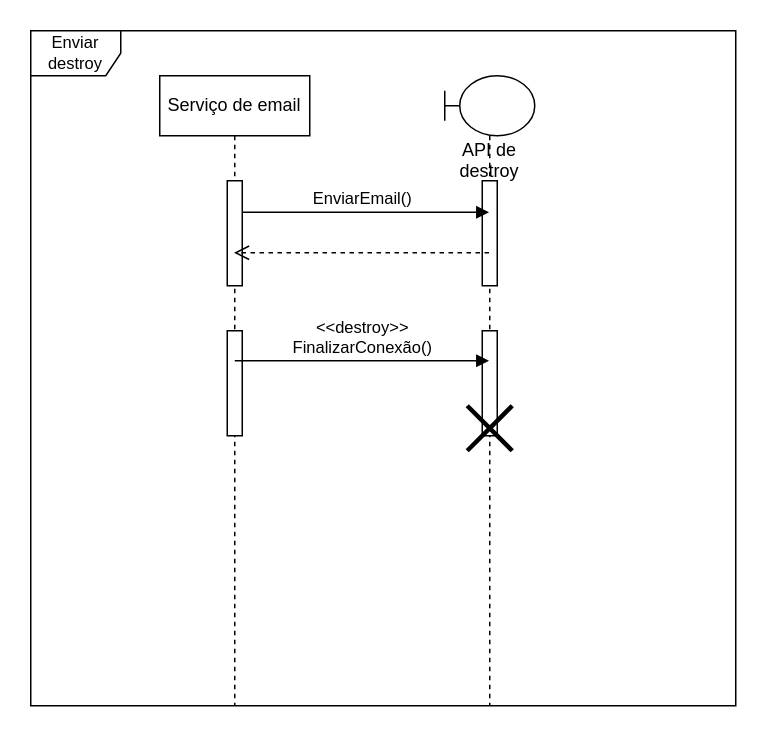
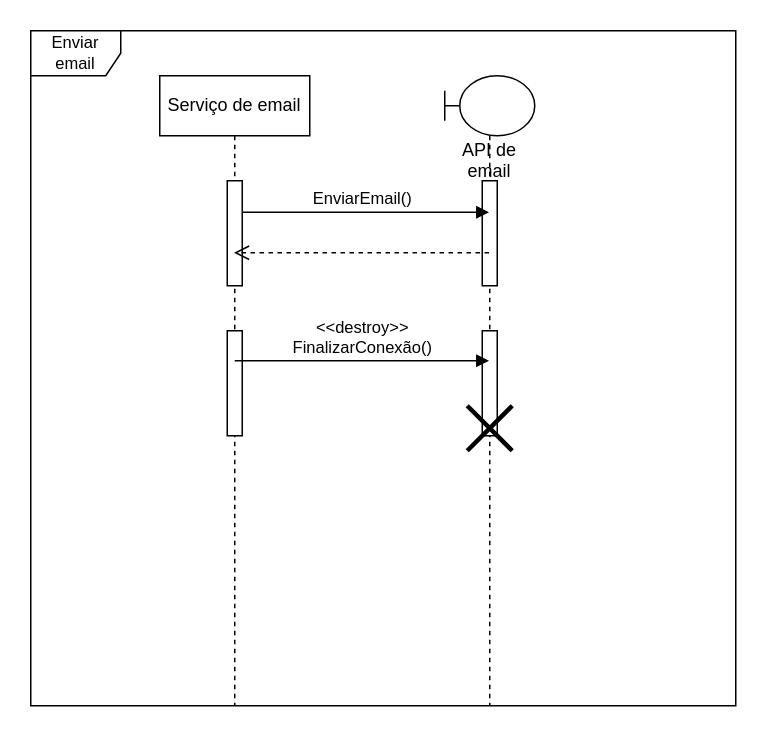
  <mxCell id="0" />
  <mxCell id="1" parent="0" />
- <mxCell id="2" value="Enviar destroy" style="shape=umlFrame;whiteSpace=wrap;html=1;fontSize=11;" vertex="1" parent="1"><mxGeometry x="20" y="20" width="470" height="450" as="geometry" /></mxCell>
- <mxCell id="3" value="API de destroy" style="shape=umlLifeline;participant=umlBoundary;perimeter=lifelinePerimeter;whiteSpace=wrap;html=1;container=1;collapsible=0;recursiveResize=0;verticalAlign=top;spacingTop=36;outlineConnect=0;" vertex="1" parent="1"><mxGeometry x="296" y="50" width="60" height="420" as="geometry" /></mxCell>
+ <mxCell id="2" value="Enviar email" style="shape=umlFrame;whiteSpace=wrap;html=1;fontSize=11;" vertex="1" parent="1"><mxGeometry x="20" y="20" width="470" height="450" as="geometry" /></mxCell>
+ <mxCell id="3" value="API de email" style="shape=umlLifeline;participant=umlBoundary;perimeter=lifelinePerimeter;whiteSpace=wrap;html=1;container=1;collapsible=0;recursiveResize=0;verticalAlign=top;spacingTop=36;outlineConnect=0;" vertex="1" parent="1"><mxGeometry x="296" y="50" width="60" height="420" as="geometry" /></mxCell>
  <mxCell id="4" value="" style="html=1;direction=south;" vertex="1" parent="3"><mxGeometry x="25" y="70" width="10" height="70" as="geometry" /></mxCell>
  <mxCell id="5" value="" style="html=1;direction=south;" vertex="1" parent="3"><mxGeometry x="25" y="170" width="10" height="70" as="geometry" /></mxCell>
  <mxCell id="6" value="" style="shape=umlDestroy;whiteSpace=wrap;html=1;strokeWidth=3;" vertex="1" parent="3"><mxGeometry x="15" y="220" width="30" height="30" as="geometry" /></mxCell>
  <mxCell id="7" value="EnviarEmail()" style="html=1;verticalAlign=bottom;startArrow=oval;startFill=1;endArrow=block;startSize=8;rounded=0;" edge="1" parent="1"><mxGeometry width="60" relative="1" as="geometry"><mxPoint x="155.5" y="141" as="sourcePoint" /><mxPoint x="325.5" y="141" as="targetPoint" /></mxGeometry></mxCell>
  <mxCell id="8" value="Serviço de email" style="shape=umlLifeline;perimeter=lifelinePerimeter;whiteSpace=wrap;html=1;container=1;collapsible=0;recursiveResize=0;outlineConnect=0;" vertex="1" parent="1"><mxGeometry x="106" y="50" width="100" height="420" as="geometry" /></mxCell>
  <mxCell id="9" value="" style="html=1;direction=south;" vertex="1" parent="8"><mxGeometry x="45" y="70" width="10" height="70" as="geometry" /></mxCell>
  <mxCell id="10" value="" style="html=1;direction=south;" vertex="1" parent="8"><mxGeometry x="45" y="170" width="10" height="70" as="geometry" /></mxCell>
  <mxCell id="11" value="&amp;lt;&amp;lt;destroy&amp;gt;&amp;gt;&lt;br&gt;FinalizarConexão()" style="html=1;verticalAlign=bottom;endArrow=block;rounded=0;" edge="1" parent="8" target="3"><mxGeometry width="80" relative="1" as="geometry"><mxPoint x="50" y="190" as="sourcePoint" /><mxPoint x="140" y="190" as="targetPoint" /></mxGeometry></mxCell>
  <mxCell id="12" value="" style="html=1;verticalAlign=bottom;endArrow=open;dashed=1;endSize=8;rounded=0;" edge="1" parent="1"><mxGeometry relative="1" as="geometry"><mxPoint x="325.5" y="168" as="sourcePoint" /><mxPoint x="155.5" y="168" as="targetPoint" /><Array as="points"><mxPoint x="256" y="168" /></Array></mxGeometry></mxCell>
